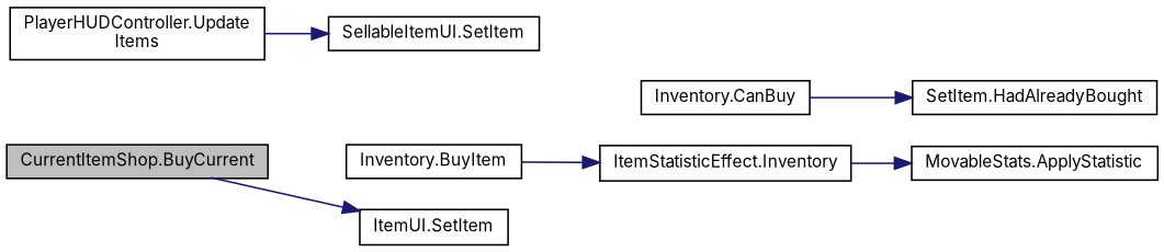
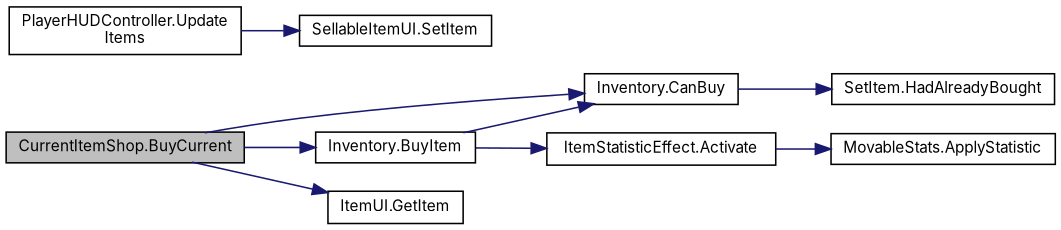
  digraph {
    fontname=Inter
    rankdir=LR
    node [color=black fillcolor=white fontname=Inter fontsize=10 shape=record style=filled]
    edge [color=midnightblue fontname=Inter fontsize=10 labelfontname=Helvetica labelfontsize=10 style=solid]
    n1 [fillcolor=grey75 fontcolor=black height=0.2 label="CurrentItemShop.BuyCurrent" width=0.4]
    n2 [height=0.2 label="Inventory.BuyItem" width=0.4]
    n3 [height=0.2 label="Inventory.CanBuy" width=0.4]
-   n4 [height=0.2 label="ItemUI.SetItem" width=0.4]
-   n5 [height=0.2 label="ItemStatisticEffect.Inventory" width=0.4]
+   n4 [height=0.2 label="ItemUI.GetItem" width=0.4]
+   n5 [height=0.2 label="ItemStatisticEffect.Activate" width=0.4]
    n6 [height=0.2 label="SetItem.HadAlreadyBought" width=0.4]
    n7 [height=0.2 label="MovableStats.ApplyStatistic" width=0.4]
    n8 [height=0.2 label="PlayerHUDController.Update\lItems" width=0.4]
    n9 [height=0.2 label="SellableItemUI.SetItem" width=0.4]
+   n1 -> n2
+   n1 -> n3
    n1 -> n4
+   n2 -> n3
    n2 -> n5
    n3 -> n6
    n5 -> n7
    n8 -> n9
  }
